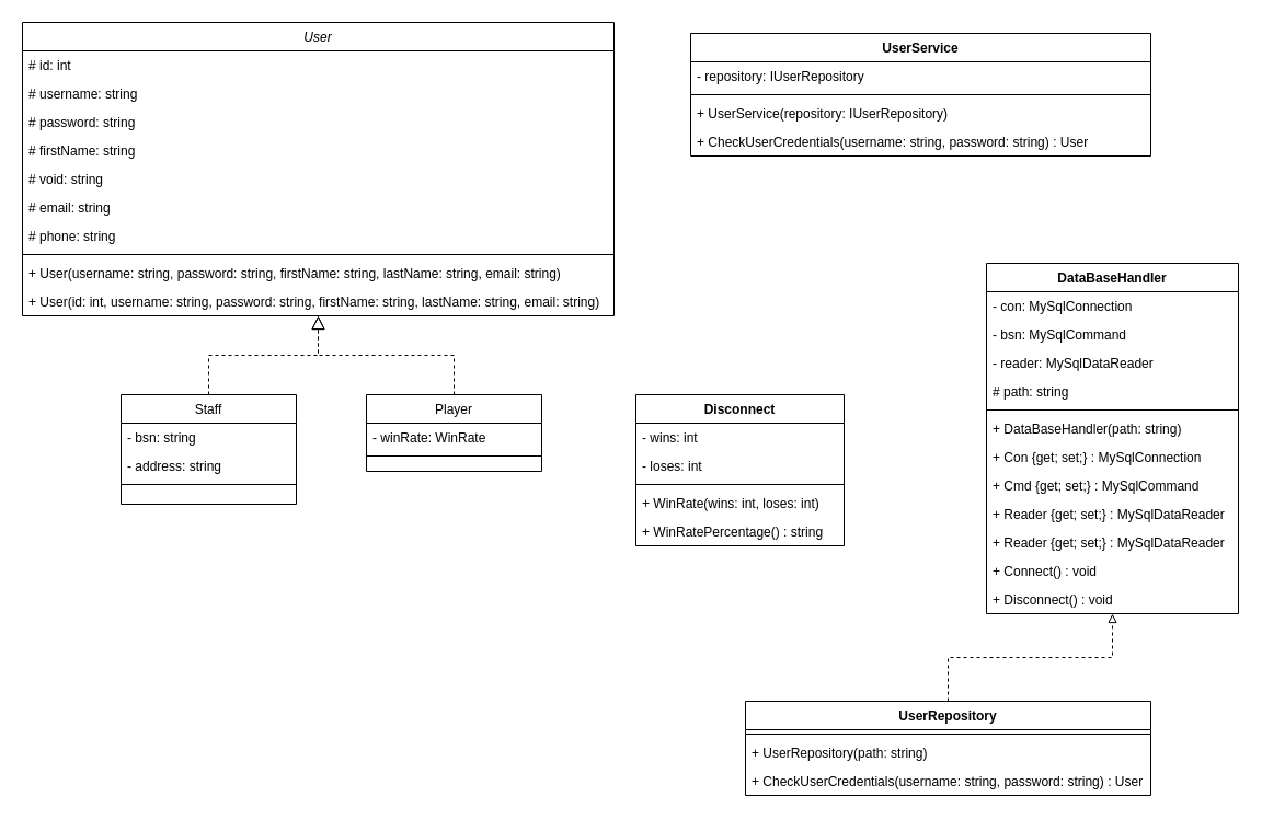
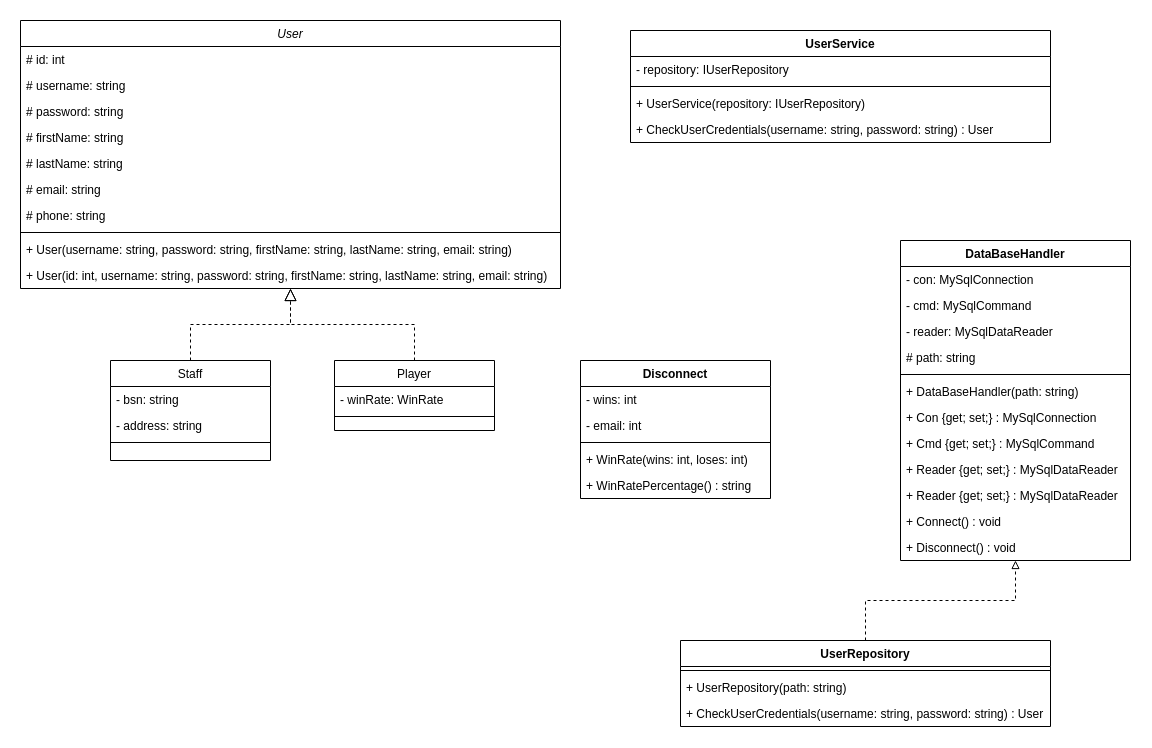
  <mxCell id="0" />
  <mxCell id="1" parent="0" />
  <mxCell id="2" value="User" style="swimlane;fontStyle=2;align=center;verticalAlign=top;childLayout=stackLayout;horizontal=1;startSize=26;horizontalStack=0;resizeParent=1;resizeLast=0;collapsible=1;marginBottom=0;rounded=0;shadow=0;strokeWidth=1;" parent="1" vertex="1"><mxGeometry x="20" y="20" width="540" height="268" as="geometry"><mxRectangle x="230" y="140" width="160" height="26" as="alternateBounds" /></mxGeometry></mxCell>
  <mxCell id="3" value="# id: int" style="text;align=left;verticalAlign=top;spacingLeft=4;spacingRight=4;overflow=hidden;rotatable=0;points=[[0,0.5],[1,0.5]];portConstraint=eastwest;" parent="2" vertex="1"><mxGeometry y="26" width="540" height="26" as="geometry" /></mxCell>
  <mxCell id="4" value="# username: string" style="text;align=left;verticalAlign=top;spacingLeft=4;spacingRight=4;overflow=hidden;rotatable=0;points=[[0,0.5],[1,0.5]];portConstraint=eastwest;rounded=0;shadow=0;html=0;" parent="2" vertex="1"><mxGeometry y="52" width="540" height="26" as="geometry" /></mxCell>
  <mxCell id="5" value="# password: string" style="text;align=left;verticalAlign=top;spacingLeft=4;spacingRight=4;overflow=hidden;rotatable=0;points=[[0,0.5],[1,0.5]];portConstraint=eastwest;rounded=0;shadow=0;html=0;" parent="2" vertex="1"><mxGeometry y="78" width="540" height="26" as="geometry" /></mxCell>
  <mxCell id="6" value="# firstName: string" style="text;align=left;verticalAlign=top;spacingLeft=4;spacingRight=4;overflow=hidden;rotatable=0;points=[[0,0.5],[1,0.5]];portConstraint=eastwest;rounded=0;shadow=0;html=0;" vertex="1" parent="2"><mxGeometry y="104" width="540" height="26" as="geometry" /></mxCell>
- <mxCell id="7" value="# void: string" style="text;align=left;verticalAlign=top;spacingLeft=4;spacingRight=4;overflow=hidden;rotatable=0;points=[[0,0.5],[1,0.5]];portConstraint=eastwest;rounded=0;shadow=0;html=0;" vertex="1" parent="2"><mxGeometry y="130" width="540" height="26" as="geometry" /></mxCell>
+ <mxCell id="7" value="# lastName: string" style="text;align=left;verticalAlign=top;spacingLeft=4;spacingRight=4;overflow=hidden;rotatable=0;points=[[0,0.5],[1,0.5]];portConstraint=eastwest;rounded=0;shadow=0;html=0;" vertex="1" parent="2"><mxGeometry y="130" width="540" height="26" as="geometry" /></mxCell>
  <mxCell id="8" value="# email: string" style="text;align=left;verticalAlign=top;spacingLeft=4;spacingRight=4;overflow=hidden;rotatable=0;points=[[0,0.5],[1,0.5]];portConstraint=eastwest;rounded=0;shadow=0;html=0;" vertex="1" parent="2"><mxGeometry y="156" width="540" height="26" as="geometry" /></mxCell>
  <mxCell id="9" value="# phone: string" style="text;align=left;verticalAlign=top;spacingLeft=4;spacingRight=4;overflow=hidden;rotatable=0;points=[[0,0.5],[1,0.5]];portConstraint=eastwest;rounded=0;shadow=0;html=0;" vertex="1" parent="2"><mxGeometry y="182" width="540" height="26" as="geometry" /></mxCell>
  <mxCell id="10" value="" style="line;html=1;strokeWidth=1;align=left;verticalAlign=middle;spacingTop=-1;spacingLeft=3;spacingRight=3;rotatable=0;labelPosition=right;points=[];portConstraint=eastwest;" parent="2" vertex="1"><mxGeometry y="208" width="540" height="8" as="geometry" /></mxCell>
  <mxCell id="11" value="+ User(username: string, password: string, firstName: string, lastName: string, email: string)" style="text;align=left;verticalAlign=top;spacingLeft=4;spacingRight=4;overflow=hidden;rotatable=0;points=[[0,0.5],[1,0.5]];portConstraint=eastwest;rounded=0;shadow=0;html=0;" vertex="1" parent="2"><mxGeometry y="216" width="540" height="26" as="geometry" /></mxCell>
  <mxCell id="12" value="+ User(id: int, username: string, password: string, firstName: string, lastName: string, email: string)" style="text;align=left;verticalAlign=top;spacingLeft=4;spacingRight=4;overflow=hidden;rotatable=0;points=[[0,0.5],[1,0.5]];portConstraint=eastwest;rounded=0;shadow=0;html=0;" vertex="1" parent="2"><mxGeometry y="242" width="540" height="26" as="geometry" /></mxCell>
  <mxCell id="13" value="Staff" style="swimlane;fontStyle=0;align=center;verticalAlign=top;childLayout=stackLayout;horizontal=1;startSize=26;horizontalStack=0;resizeParent=1;resizeLast=0;collapsible=1;marginBottom=0;rounded=0;shadow=0;strokeWidth=1;" parent="1" vertex="1"><mxGeometry x="110" y="360" width="160" height="100" as="geometry"><mxRectangle x="130" y="380" width="160" height="26" as="alternateBounds" /></mxGeometry></mxCell>
  <mxCell id="14" value="- bsn: string" style="text;align=left;verticalAlign=top;spacingLeft=4;spacingRight=4;overflow=hidden;rotatable=0;points=[[0,0.5],[1,0.5]];portConstraint=eastwest;" parent="13" vertex="1"><mxGeometry y="26" width="160" height="26" as="geometry" /></mxCell>
  <mxCell id="15" value="- address: string" style="text;align=left;verticalAlign=top;spacingLeft=4;spacingRight=4;overflow=hidden;rotatable=0;points=[[0,0.5],[1,0.5]];portConstraint=eastwest;rounded=0;shadow=0;html=0;" parent="13" vertex="1"><mxGeometry y="52" width="160" height="26" as="geometry" /></mxCell>
  <mxCell id="16" value="" style="line;html=1;strokeWidth=1;align=left;verticalAlign=middle;spacingTop=-1;spacingLeft=3;spacingRight=3;rotatable=0;labelPosition=right;points=[];portConstraint=eastwest;" parent="13" vertex="1"><mxGeometry y="78" width="160" height="8" as="geometry" /></mxCell>
  <mxCell id="17" value="" style="endArrow=block;endSize=10;endFill=0;shadow=0;strokeWidth=1;rounded=0;edgeStyle=elbowEdgeStyle;elbow=vertical;dashed=1;" parent="1" source="13" target="2" edge="1"><mxGeometry width="160" relative="1" as="geometry"><mxPoint x="200" y="103" as="sourcePoint" /><mxPoint x="200" y="103" as="targetPoint" /></mxGeometry></mxCell>
  <mxCell id="18" value="Player" style="swimlane;fontStyle=0;align=center;verticalAlign=top;childLayout=stackLayout;horizontal=1;startSize=26;horizontalStack=0;resizeParent=1;resizeLast=0;collapsible=1;marginBottom=0;rounded=0;shadow=0;strokeWidth=1;" parent="1" vertex="1"><mxGeometry x="334" y="360" width="160" height="70" as="geometry"><mxRectangle x="340" y="380" width="170" height="26" as="alternateBounds" /></mxGeometry></mxCell>
  <mxCell id="19" value="- winRate: WinRate" style="text;align=left;verticalAlign=top;spacingLeft=4;spacingRight=4;overflow=hidden;rotatable=0;points=[[0,0.5],[1,0.5]];portConstraint=eastwest;" parent="18" vertex="1"><mxGeometry y="26" width="160" height="26" as="geometry" /></mxCell>
  <mxCell id="20" value="" style="line;html=1;strokeWidth=1;align=left;verticalAlign=middle;spacingTop=-1;spacingLeft=3;spacingRight=3;rotatable=0;labelPosition=right;points=[];portConstraint=eastwest;" parent="18" vertex="1"><mxGeometry y="52" width="160" height="8" as="geometry" /></mxCell>
  <mxCell id="21" value="" style="endArrow=block;endSize=10;endFill=0;shadow=0;strokeWidth=1;rounded=0;edgeStyle=elbowEdgeStyle;elbow=vertical;dashed=1;" parent="1" source="18" target="2" edge="1"><mxGeometry width="160" relative="1" as="geometry"><mxPoint x="210" y="273" as="sourcePoint" /><mxPoint x="310" y="171" as="targetPoint" /></mxGeometry></mxCell>
  <mxCell id="22" value="Disconnect" style="swimlane;fontStyle=1;align=center;verticalAlign=top;childLayout=stackLayout;horizontal=1;startSize=26;horizontalStack=0;resizeParent=1;resizeParentMax=0;resizeLast=0;collapsible=1;marginBottom=0;" vertex="1" parent="1"><mxGeometry x="580" y="360" width="190" height="138" as="geometry" /></mxCell>
  <mxCell id="23" value="- wins: int" style="text;strokeColor=none;fillColor=none;align=left;verticalAlign=top;spacingLeft=4;spacingRight=4;overflow=hidden;rotatable=0;points=[[0,0.5],[1,0.5]];portConstraint=eastwest;" vertex="1" parent="22"><mxGeometry y="26" width="190" height="26" as="geometry" /></mxCell>
- <mxCell id="24" value="- loses: int" style="text;strokeColor=none;fillColor=none;align=left;verticalAlign=top;spacingLeft=4;spacingRight=4;overflow=hidden;rotatable=0;points=[[0,0.5],[1,0.5]];portConstraint=eastwest;" vertex="1" parent="22"><mxGeometry y="52" width="190" height="26" as="geometry" /></mxCell>
+ <mxCell id="24" value="- email: int" style="text;strokeColor=none;fillColor=none;align=left;verticalAlign=top;spacingLeft=4;spacingRight=4;overflow=hidden;rotatable=0;points=[[0,0.5],[1,0.5]];portConstraint=eastwest;" vertex="1" parent="22"><mxGeometry y="52" width="190" height="26" as="geometry" /></mxCell>
  <mxCell id="25" value="" style="line;strokeWidth=1;fillColor=none;align=left;verticalAlign=middle;spacingTop=-1;spacingLeft=3;spacingRight=3;rotatable=0;labelPosition=right;points=[];portConstraint=eastwest;" vertex="1" parent="22"><mxGeometry y="78" width="190" height="8" as="geometry" /></mxCell>
  <mxCell id="26" value="+ WinRate(wins: int, loses: int)" style="text;strokeColor=none;fillColor=none;align=left;verticalAlign=top;spacingLeft=4;spacingRight=4;overflow=hidden;rotatable=0;points=[[0,0.5],[1,0.5]];portConstraint=eastwest;" vertex="1" parent="22"><mxGeometry y="86" width="190" height="26" as="geometry" /></mxCell>
  <mxCell id="27" value="+ WinRatePercentage() : string" style="text;strokeColor=none;fillColor=none;align=left;verticalAlign=top;spacingLeft=4;spacingRight=4;overflow=hidden;rotatable=0;points=[[0,0.5],[1,0.5]];portConstraint=eastwest;" vertex="1" parent="22"><mxGeometry y="112" width="190" height="26" as="geometry" /></mxCell>
  <mxCell id="28" value="UserService" style="swimlane;fontStyle=1;align=center;verticalAlign=top;childLayout=stackLayout;horizontal=1;startSize=26;horizontalStack=0;resizeParent=1;resizeParentMax=0;resizeLast=0;collapsible=1;marginBottom=0;" vertex="1" parent="1"><mxGeometry x="630" y="30" width="420" height="112" as="geometry" /></mxCell>
  <mxCell id="29" value="- repository: IUserRepository" style="text;strokeColor=none;fillColor=none;align=left;verticalAlign=top;spacingLeft=4;spacingRight=4;overflow=hidden;rotatable=0;points=[[0,0.5],[1,0.5]];portConstraint=eastwest;" vertex="1" parent="28"><mxGeometry y="26" width="420" height="26" as="geometry" /></mxCell>
  <mxCell id="30" value="" style="line;strokeWidth=1;fillColor=none;align=left;verticalAlign=middle;spacingTop=-1;spacingLeft=3;spacingRight=3;rotatable=0;labelPosition=right;points=[];portConstraint=eastwest;" vertex="1" parent="28"><mxGeometry y="52" width="420" height="8" as="geometry" /></mxCell>
  <mxCell id="31" value="+ UserService(repository: IUserRepository)" style="text;strokeColor=none;fillColor=none;align=left;verticalAlign=top;spacingLeft=4;spacingRight=4;overflow=hidden;rotatable=0;points=[[0,0.5],[1,0.5]];portConstraint=eastwest;" vertex="1" parent="28"><mxGeometry y="60" width="420" height="26" as="geometry" /></mxCell>
  <mxCell id="32" value="+ CheckUserCredentials(username: string, password: string) : User" style="text;strokeColor=none;fillColor=none;align=left;verticalAlign=top;spacingLeft=4;spacingRight=4;overflow=hidden;rotatable=0;points=[[0,0.5],[1,0.5]];portConstraint=eastwest;" vertex="1" parent="28"><mxGeometry y="86" width="420" height="26" as="geometry" /></mxCell>
  <mxCell id="33" value="DataBaseHandler" style="swimlane;fontStyle=1;align=center;verticalAlign=top;childLayout=stackLayout;horizontal=1;startSize=26;horizontalStack=0;resizeParent=1;resizeParentMax=0;resizeLast=0;collapsible=1;marginBottom=0;" vertex="1" parent="1"><mxGeometry x="900" y="240" width="230" height="320" as="geometry" /></mxCell>
  <mxCell id="34" value="- con: MySqlConnection" style="text;strokeColor=none;fillColor=none;align=left;verticalAlign=top;spacingLeft=4;spacingRight=4;overflow=hidden;rotatable=0;points=[[0,0.5],[1,0.5]];portConstraint=eastwest;" vertex="1" parent="33"><mxGeometry y="26" width="230" height="26" as="geometry" /></mxCell>
- <mxCell id="35" value="- bsn: MySqlCommand" style="text;strokeColor=none;fillColor=none;align=left;verticalAlign=top;spacingLeft=4;spacingRight=4;overflow=hidden;rotatable=0;points=[[0,0.5],[1,0.5]];portConstraint=eastwest;" vertex="1" parent="33"><mxGeometry y="52" width="230" height="26" as="geometry" /></mxCell>
+ <mxCell id="35" value="- cmd: MySqlCommand" style="text;strokeColor=none;fillColor=none;align=left;verticalAlign=top;spacingLeft=4;spacingRight=4;overflow=hidden;rotatable=0;points=[[0,0.5],[1,0.5]];portConstraint=eastwest;" vertex="1" parent="33"><mxGeometry y="52" width="230" height="26" as="geometry" /></mxCell>
  <mxCell id="36" value="- reader: MySqlDataReader" style="text;strokeColor=none;fillColor=none;align=left;verticalAlign=top;spacingLeft=4;spacingRight=4;overflow=hidden;rotatable=0;points=[[0,0.5],[1,0.5]];portConstraint=eastwest;" vertex="1" parent="33"><mxGeometry y="78" width="230" height="26" as="geometry" /></mxCell>
  <mxCell id="37" value="# path: string" style="text;strokeColor=none;fillColor=none;align=left;verticalAlign=top;spacingLeft=4;spacingRight=4;overflow=hidden;rotatable=0;points=[[0,0.5],[1,0.5]];portConstraint=eastwest;" vertex="1" parent="33"><mxGeometry y="104" width="230" height="26" as="geometry" /></mxCell>
  <mxCell id="38" value="" style="line;strokeWidth=1;fillColor=none;align=left;verticalAlign=middle;spacingTop=-1;spacingLeft=3;spacingRight=3;rotatable=0;labelPosition=right;points=[];portConstraint=eastwest;" vertex="1" parent="33"><mxGeometry y="130" width="230" height="8" as="geometry" /></mxCell>
  <mxCell id="39" value="+ DataBaseHandler(path: string)" style="text;strokeColor=none;fillColor=none;align=left;verticalAlign=top;spacingLeft=4;spacingRight=4;overflow=hidden;rotatable=0;points=[[0,0.5],[1,0.5]];portConstraint=eastwest;" vertex="1" parent="33"><mxGeometry y="138" width="230" height="26" as="geometry" /></mxCell>
  <mxCell id="40" value="+ Con {get; set;} : MySqlConnection" style="text;strokeColor=none;fillColor=none;align=left;verticalAlign=top;spacingLeft=4;spacingRight=4;overflow=hidden;rotatable=0;points=[[0,0.5],[1,0.5]];portConstraint=eastwest;" vertex="1" parent="33"><mxGeometry y="164" width="230" height="26" as="geometry" /></mxCell>
  <mxCell id="41" value="+ Cmd {get; set;} : MySqlCommand" style="text;strokeColor=none;fillColor=none;align=left;verticalAlign=top;spacingLeft=4;spacingRight=4;overflow=hidden;rotatable=0;points=[[0,0.5],[1,0.5]];portConstraint=eastwest;" vertex="1" parent="33"><mxGeometry y="190" width="230" height="26" as="geometry" /></mxCell>
  <mxCell id="42" value="+ Reader {get; set;} : MySqlDataReader" style="text;strokeColor=none;fillColor=none;align=left;verticalAlign=top;spacingLeft=4;spacingRight=4;overflow=hidden;rotatable=0;points=[[0,0.5],[1,0.5]];portConstraint=eastwest;" vertex="1" parent="33"><mxGeometry y="216" width="230" height="26" as="geometry" /></mxCell>
  <mxCell id="43" value="+ Reader {get; set;} : MySqlDataReader" style="text;strokeColor=none;fillColor=none;align=left;verticalAlign=top;spacingLeft=4;spacingRight=4;overflow=hidden;rotatable=0;points=[[0,0.5],[1,0.5]];portConstraint=eastwest;" vertex="1" parent="33"><mxGeometry y="242" width="230" height="26" as="geometry" /></mxCell>
  <mxCell id="44" value="+ Connect() : void" style="text;strokeColor=none;fillColor=none;align=left;verticalAlign=top;spacingLeft=4;spacingRight=4;overflow=hidden;rotatable=0;points=[[0,0.5],[1,0.5]];portConstraint=eastwest;" vertex="1" parent="33"><mxGeometry y="268" width="230" height="26" as="geometry" /></mxCell>
  <mxCell id="45" value="+ Disconnect() : void" style="text;strokeColor=none;fillColor=none;align=left;verticalAlign=top;spacingLeft=4;spacingRight=4;overflow=hidden;rotatable=0;points=[[0,0.5],[1,0.5]];portConstraint=eastwest;" vertex="1" parent="33"><mxGeometry y="294" width="230" height="26" as="geometry" /></mxCell>
  <mxCell id="46" style="edgeStyle=orthogonalEdgeStyle;rounded=0;orthogonalLoop=1;jettySize=auto;html=1;endArrow=block;endFill=0;dashed=1;" edge="1" parent="1" source="47" target="33"><mxGeometry relative="1" as="geometry" /></mxCell>
  <mxCell id="47" value="UserRepository" style="swimlane;fontStyle=1;align=center;verticalAlign=top;childLayout=stackLayout;horizontal=1;startSize=26;horizontalStack=0;resizeParent=1;resizeParentMax=0;resizeLast=0;collapsible=1;marginBottom=0;" vertex="1" parent="1"><mxGeometry x="680" y="640" width="370" height="86" as="geometry" /></mxCell>
  <mxCell id="48" value="" style="line;strokeWidth=1;fillColor=none;align=left;verticalAlign=middle;spacingTop=-1;spacingLeft=3;spacingRight=3;rotatable=0;labelPosition=right;points=[];portConstraint=eastwest;" vertex="1" parent="47"><mxGeometry y="26" width="370" height="8" as="geometry" /></mxCell>
  <mxCell id="49" value="+ UserRepository(path: string)" style="text;strokeColor=none;fillColor=none;align=left;verticalAlign=top;spacingLeft=4;spacingRight=4;overflow=hidden;rotatable=0;points=[[0,0.5],[1,0.5]];portConstraint=eastwest;" vertex="1" parent="47"><mxGeometry y="34" width="370" height="26" as="geometry" /></mxCell>
  <mxCell id="50" value="+ CheckUserCredentials(username: string, password: string) : User" style="text;strokeColor=none;fillColor=none;align=left;verticalAlign=top;spacingLeft=4;spacingRight=4;overflow=hidden;rotatable=0;points=[[0,0.5],[1,0.5]];portConstraint=eastwest;" vertex="1" parent="47"><mxGeometry y="60" width="370" height="26" as="geometry" /></mxCell>
